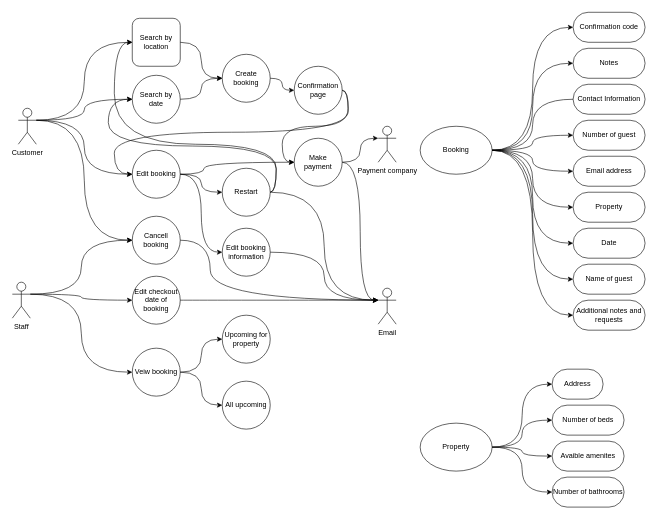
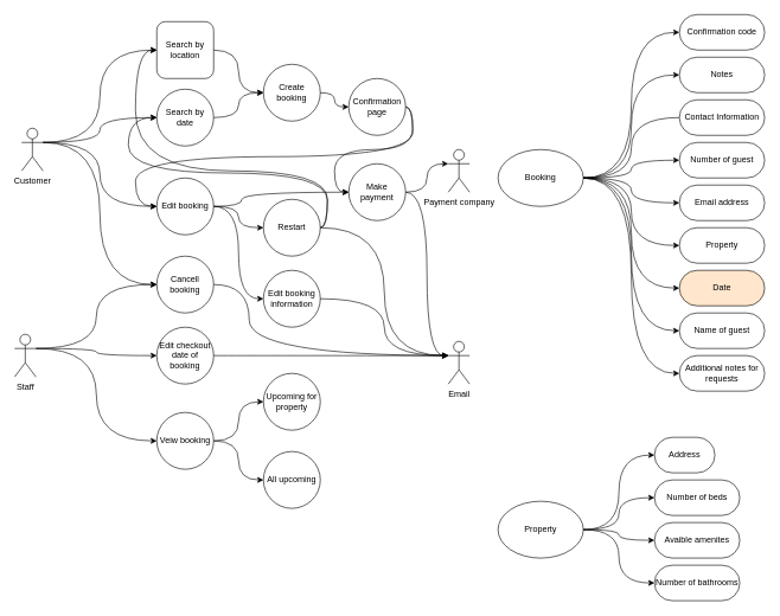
  <mxCell id="0" />
  <mxCell id="1" parent="0" />
  <mxCell id="2" value="Customer" style="shape=umlActor;verticalLabelPosition=bottom;verticalAlign=top;html=1;outlineConnect=0;" parent="1" vertex="1"><mxGeometry x="30" y="180" width="30" height="60" as="geometry" /></mxCell>
  <mxCell id="3" value="Staff" style="shape=umlActor;verticalLabelPosition=bottom;verticalAlign=top;html=1;outlineConnect=0;" parent="1" vertex="1"><mxGeometry x="20" y="470" width="30" height="60" as="geometry" /></mxCell>
  <mxCell id="4" value="Property" style="ellipse;whiteSpace=wrap;html=1;" parent="1" vertex="1"><mxGeometry x="700" y="705" width="120" height="80" as="geometry" /></mxCell>
  <mxCell id="5" value="Address" style="rounded=1;whiteSpace=wrap;html=1;arcSize=50;" parent="1" vertex="1"><mxGeometry x="920" y="615" width="85" height="50" as="geometry" /></mxCell>
  <mxCell id="6" value="Avaible amenites" style="rounded=1;whiteSpace=wrap;html=1;arcSize=50;" parent="1" vertex="1"><mxGeometry x="920" y="735" width="120" height="50" as="geometry" /></mxCell>
  <mxCell id="7" value="Number of beds" style="rounded=1;whiteSpace=wrap;html=1;arcSize=50;" parent="1" vertex="1"><mxGeometry x="920" y="675" width="120" height="50" as="geometry" /></mxCell>
  <mxCell id="8" value="Number of bathrooms" style="rounded=1;whiteSpace=wrap;html=1;arcSize=50;" parent="1" vertex="1"><mxGeometry x="920" y="795" width="120" height="50" as="geometry" /></mxCell>
  <mxCell id="9" value="Booking" style="ellipse;whiteSpace=wrap;html=1;" parent="1" vertex="1"><mxGeometry x="700" y="210" width="120" height="80" as="geometry" /></mxCell>
  <mxCell id="10" value="Number of guest" style="rounded=1;whiteSpace=wrap;html=1;arcSize=50;" parent="1" vertex="1"><mxGeometry x="955" y="200" width="120" height="50" as="geometry" /></mxCell>
  <mxCell id="11" value="Name of guest" style="rounded=1;whiteSpace=wrap;html=1;arcSize=50;" parent="1" vertex="1"><mxGeometry x="955" y="440" width="120" height="50" as="geometry" /></mxCell>
  <mxCell id="12" value="Property" style="rounded=1;whiteSpace=wrap;html=1;arcSize=50;" parent="1" vertex="1"><mxGeometry x="955" y="320" width="120" height="50" as="geometry" /></mxCell>
  <mxCell id="13" value="Contact Information" style="rounded=1;whiteSpace=wrap;html=1;arcSize=50;" parent="1" vertex="1"><mxGeometry x="955" y="140" width="120" height="50" as="geometry" /></mxCell>
- <mxCell id="14" value="Date" style="rounded=1;whiteSpace=wrap;html=1;arcSize=50;" parent="1" vertex="1"><mxGeometry x="955" y="380" width="120" height="50" as="geometry" /></mxCell>
+ <mxCell id="14" value="Date" style="rounded=1;whiteSpace=wrap;html=1;arcSize=50;fillColor=#ffe6cc;" parent="1" vertex="1"><mxGeometry x="955" y="380" width="120" height="50" as="geometry" /></mxCell>
  <mxCell id="15" value="Email address" style="rounded=1;whiteSpace=wrap;html=1;arcSize=50;" parent="1" vertex="1"><mxGeometry x="955" y="260" width="120" height="50" as="geometry" /></mxCell>
  <mxCell id="16" value="" style="endArrow=none;html=1;rounded=0;exitX=1;exitY=0.5;exitDx=0;exitDy=0;entryX=0;entryY=0.5;entryDx=0;entryDy=0;edgeStyle=orthogonalEdgeStyle;elbow=vertical;curved=1;" parent="1" source="9" target="13" edge="1"><mxGeometry width="50" height="50" relative="1" as="geometry"><mxPoint x="845" y="80" as="sourcePoint" /><mxPoint x="895" y="30" as="targetPoint" /></mxGeometry></mxCell>
  <mxCell id="17" value="" style="endArrow=classic;html=1;rounded=0;entryX=0;entryY=0.5;entryDx=0;entryDy=0;exitX=1;exitY=0.5;exitDx=0;exitDy=0;edgeStyle=orthogonalEdgeStyle;elbow=vertical;curved=1;" parent="1" source="9" target="11" edge="1"><mxGeometry width="50" height="50" relative="1" as="geometry"><mxPoint x="845" y="80" as="sourcePoint" /><mxPoint x="895" y="30" as="targetPoint" /></mxGeometry></mxCell>
  <mxCell id="18" value="" style="endArrow=classic;html=1;rounded=0;exitX=1;exitY=0.5;exitDx=0;exitDy=0;entryX=0;entryY=0.5;entryDx=0;entryDy=0;edgeStyle=orthogonalEdgeStyle;elbow=vertical;curved=1;" parent="1" source="9" target="14" edge="1"><mxGeometry width="50" height="50" relative="1" as="geometry"><mxPoint x="845" y="80" as="sourcePoint" /><mxPoint x="895" y="30" as="targetPoint" /></mxGeometry></mxCell>
  <mxCell id="19" value="" style="endArrow=classic;html=1;rounded=0;entryX=0;entryY=0.5;entryDx=0;entryDy=0;exitX=1;exitY=0.5;exitDx=0;exitDy=0;edgeStyle=orthogonalEdgeStyle;elbow=vertical;curved=1;" parent="1" source="9" target="12" edge="1"><mxGeometry width="50" height="50" relative="1" as="geometry"><mxPoint x="845" y="80" as="sourcePoint" /><mxPoint x="895" y="30" as="targetPoint" /></mxGeometry></mxCell>
  <mxCell id="20" value="" style="endArrow=classic;html=1;rounded=0;exitX=1;exitY=0.5;exitDx=0;exitDy=0;entryX=0;entryY=0.5;entryDx=0;entryDy=0;edgeStyle=orthogonalEdgeStyle;elbow=vertical;curved=1;" parent="1" source="9" target="10" edge="1"><mxGeometry width="50" height="50" relative="1" as="geometry"><mxPoint x="845" y="80" as="sourcePoint" /><mxPoint x="895" y="30" as="targetPoint" /></mxGeometry></mxCell>
  <mxCell id="21" value="" style="endArrow=classic;html=1;rounded=0;exitX=1;exitY=0.5;exitDx=0;exitDy=0;entryX=0;entryY=0.5;entryDx=0;entryDy=0;edgeStyle=orthogonalEdgeStyle;elbow=vertical;curved=1;" parent="1" source="9" target="15" edge="1"><mxGeometry width="50" height="50" relative="1" as="geometry"><mxPoint x="845" y="80" as="sourcePoint" /><mxPoint x="895" y="30" as="targetPoint" /></mxGeometry></mxCell>
  <mxCell id="22" value="" style="endArrow=classic;html=1;rounded=0;exitX=1;exitY=0.5;exitDx=0;exitDy=0;entryX=0;entryY=0.5;entryDx=0;entryDy=0;edgeStyle=orthogonalEdgeStyle;elbow=vertical;curved=1;" parent="1" source="4" target="7" edge="1"><mxGeometry width="50" height="50" relative="1" as="geometry"><mxPoint x="425" y="905" as="sourcePoint" /><mxPoint x="625" y="740" as="targetPoint" /></mxGeometry></mxCell>
  <mxCell id="23" value="" style="endArrow=classic;html=1;rounded=0;exitX=1;exitY=0.5;exitDx=0;exitDy=0;entryX=0;entryY=0.5;entryDx=0;entryDy=0;edgeStyle=orthogonalEdgeStyle;elbow=vertical;curved=1;" parent="1" source="4" target="8" edge="1"><mxGeometry width="50" height="50" relative="1" as="geometry"><mxPoint x="420" y="1020" as="sourcePoint" /><mxPoint x="620" y="855" as="targetPoint" /></mxGeometry></mxCell>
  <mxCell id="24" value="" style="endArrow=classic;html=1;rounded=0;exitX=1;exitY=0.5;exitDx=0;exitDy=0;entryX=0;entryY=0.5;entryDx=0;entryDy=0;edgeStyle=orthogonalEdgeStyle;elbow=vertical;curved=1;" parent="1" source="4" target="6" edge="1"><mxGeometry width="50" height="50" relative="1" as="geometry"><mxPoint x="420" y="1020" as="sourcePoint" /><mxPoint x="620" y="855" as="targetPoint" /></mxGeometry></mxCell>
  <mxCell id="25" value="" style="endArrow=classic;html=1;rounded=0;exitX=1;exitY=0.5;exitDx=0;exitDy=0;entryX=0;entryY=0.5;entryDx=0;entryDy=0;edgeStyle=orthogonalEdgeStyle;elbow=vertical;curved=1;" parent="1" source="4" target="5" edge="1"><mxGeometry width="50" height="50" relative="1" as="geometry"><mxPoint x="420" y="1020" as="sourcePoint" /><mxPoint x="620" y="855" as="targetPoint" /></mxGeometry></mxCell>
  <mxCell id="26" value="Confirmation code" style="rounded=1;whiteSpace=wrap;html=1;arcSize=50;" parent="1" vertex="1"><mxGeometry x="955" y="20" width="120" height="50" as="geometry" /></mxCell>
  <mxCell id="27" value="Notes" style="rounded=1;whiteSpace=wrap;html=1;arcSize=50;" parent="1" vertex="1"><mxGeometry x="955" y="80" width="120" height="50" as="geometry" /></mxCell>
  <mxCell id="28" value="" style="endArrow=classic;html=1;rounded=0;exitX=1;exitY=0.5;exitDx=0;exitDy=0;entryX=0;entryY=0.5;entryDx=0;entryDy=0;edgeStyle=orthogonalEdgeStyle;curved=1;" parent="1" source="9" target="27" edge="1"><mxGeometry width="50" height="50" relative="1" as="geometry"><mxPoint x="645" y="235" as="sourcePoint" /><mxPoint x="845" y="70" as="targetPoint" /></mxGeometry></mxCell>
  <mxCell id="29" value="" style="endArrow=classic;html=1;rounded=0;exitX=1;exitY=0.5;exitDx=0;exitDy=0;entryX=0;entryY=0.5;entryDx=0;entryDy=0;edgeStyle=orthogonalEdgeStyle;curved=1;" parent="1" source="9" target="26" edge="1"><mxGeometry width="50" height="50" relative="1" as="geometry"><mxPoint x="645" y="235" as="sourcePoint" /><mxPoint x="845" y="70" as="targetPoint" /></mxGeometry></mxCell>
  <mxCell id="30" style="edgeStyle=orthogonalEdgeStyle;curved=1;rounded=0;orthogonalLoop=1;jettySize=auto;html=1;elbow=vertical;entryX=0;entryY=0.333;entryDx=0;entryDy=0;entryPerimeter=0;exitX=1;exitY=0.5;exitDx=0;exitDy=0;" parent="1" source="56" target="31" edge="1"><mxGeometry relative="1" as="geometry"><mxPoint x="440" y="700" as="targetPoint" /><mxPoint x="420" y="740" as="sourcePoint" /></mxGeometry></mxCell>
  <mxCell id="31" value="Payment company" style="shape=umlActor;verticalLabelPosition=bottom;verticalAlign=top;html=1;outlineConnect=0;" parent="1" vertex="1"><mxGeometry x="630" y="210" width="30" height="60" as="geometry" /></mxCell>
  <mxCell id="32" value="Create booking" style="ellipse;whiteSpace=wrap;html=1;aspect=fixed;" parent="1" vertex="1"><mxGeometry x="370" y="90" width="80" height="80" as="geometry" /></mxCell>
  <mxCell id="33" value="Cancell booking" style="ellipse;whiteSpace=wrap;html=1;aspect=fixed;" parent="1" vertex="1"><mxGeometry x="220" y="360" width="80" height="80" as="geometry" /></mxCell>
  <mxCell id="34" value="Edit booking" style="ellipse;whiteSpace=wrap;html=1;aspect=fixed;" parent="1" vertex="1"><mxGeometry x="220" y="250" width="80" height="80" as="geometry" /></mxCell>
  <mxCell id="35" value="" style="endArrow=classic;html=1;rounded=0;entryX=0;entryY=0.5;entryDx=0;entryDy=0;edgeStyle=orthogonalEdgeStyle;curved=1;exitX=1;exitY=0.333;exitDx=0;exitDy=0;exitPerimeter=0;" parent="1" source="2" target="34" edge="1"><mxGeometry width="50" height="50" relative="1" as="geometry"><mxPoint x="70" y="240" as="sourcePoint" /><mxPoint x="530" y="320" as="targetPoint" /></mxGeometry></mxCell>
  <mxCell id="36" value="" style="endArrow=classic;html=1;rounded=0;exitX=1;exitY=0.333;exitDx=0;exitDy=0;entryX=0;entryY=0.5;entryDx=0;entryDy=0;edgeStyle=orthogonalEdgeStyle;curved=1;exitPerimeter=0;" parent="1" source="2" target="41" edge="1"><mxGeometry width="50" height="50" relative="1" as="geometry"><mxPoint x="330" y="485" as="sourcePoint" /><mxPoint x="530" y="320" as="targetPoint" /></mxGeometry></mxCell>
  <mxCell id="37" value="" style="endArrow=classic;html=1;rounded=0;exitX=1;exitY=0.333;exitDx=0;exitDy=0;entryX=0;entryY=0.5;entryDx=0;entryDy=0;edgeStyle=orthogonalEdgeStyle;curved=1;exitPerimeter=0;" parent="1" source="3" target="33" edge="1"><mxGeometry width="50" height="50" relative="1" as="geometry"><mxPoint x="330" y="485" as="sourcePoint" /><mxPoint x="530" y="320" as="targetPoint" /></mxGeometry></mxCell>
  <mxCell id="38" value="" style="endArrow=classic;html=1;rounded=0;exitX=1;exitY=0.333;exitDx=0;exitDy=0;edgeStyle=orthogonalEdgeStyle;curved=1;entryX=0;entryY=0.5;entryDx=0;entryDy=0;exitPerimeter=0;" parent="1" source="2" target="33" edge="1"><mxGeometry width="50" height="50" relative="1" as="geometry"><mxPoint x="330" y="485" as="sourcePoint" /><mxPoint x="460" y="410" as="targetPoint" /></mxGeometry></mxCell>
  <mxCell id="39" value="" style="endArrow=classic;html=1;rounded=0;exitX=1;exitY=0.5;exitDx=0;exitDy=0;entryX=0;entryY=0.5;entryDx=0;entryDy=0;edgeStyle=orthogonalEdgeStyle;curved=1;" parent="1" source="34" target="56" edge="1"><mxGeometry width="50" height="50" relative="1" as="geometry"><mxPoint x="330" y="485" as="sourcePoint" /><mxPoint x="530" y="320" as="targetPoint" /><Array as="points"><mxPoint x="340" y="290" /><mxPoint x="340" y="270" /></Array></mxGeometry></mxCell>
  <mxCell id="40" value="Search by date" style="ellipse;whiteSpace=wrap;html=1;aspect=fixed;" parent="1" vertex="1"><mxGeometry x="220" y="125" width="80" height="80" as="geometry" /></mxCell>
  <mxCell id="41" value="Search by location" style="whiteSpace=wrap;html=1;aspect=fixed;rounded=1;" parent="1" vertex="1"><mxGeometry x="220" y="30" width="80" height="80" as="geometry" /></mxCell>
  <mxCell id="42" value="" style="endArrow=classic;html=1;rounded=0;exitX=1;exitY=0.333;exitDx=0;exitDy=0;entryX=0;entryY=0.5;entryDx=0;entryDy=0;edgeStyle=orthogonalEdgeStyle;curved=1;exitPerimeter=0;" parent="1" source="2" target="40" edge="1"><mxGeometry width="50" height="50" relative="1" as="geometry"><mxPoint x="330" y="475" as="sourcePoint" /><mxPoint x="530" y="310" as="targetPoint" /></mxGeometry></mxCell>
  <mxCell id="43" value="" style="endArrow=classic;html=1;rounded=0;exitX=1;exitY=0.5;exitDx=0;exitDy=0;entryX=0;entryY=0.5;entryDx=0;entryDy=0;edgeStyle=orthogonalEdgeStyle;curved=1;" parent="1" source="32" target="69" edge="1"><mxGeometry width="50" height="50" relative="1" as="geometry"><mxPoint x="330" y="475" as="sourcePoint" /><mxPoint x="530" y="310" as="targetPoint" /></mxGeometry></mxCell>
  <mxCell id="44" value="Veiw booking" style="ellipse;whiteSpace=wrap;html=1;aspect=fixed;" parent="1" vertex="1"><mxGeometry x="220" y="580" width="80" height="80" as="geometry" /></mxCell>
  <mxCell id="45" value="Email" style="shape=umlActor;verticalLabelPosition=bottom;verticalAlign=top;html=1;outlineConnect=0;" parent="1" vertex="1"><mxGeometry x="630" y="480" width="30" height="60" as="geometry" /></mxCell>
  <mxCell id="46" value="Restart" style="ellipse;whiteSpace=wrap;html=1;aspect=fixed;" parent="1" vertex="1"><mxGeometry x="370" y="280" width="80" height="80" as="geometry" /></mxCell>
  <mxCell id="47" value="" style="endArrow=classic;html=1;rounded=0;exitX=1;exitY=0.333;exitDx=0;exitDy=0;entryX=0;entryY=0.5;entryDx=0;entryDy=0;edgeStyle=orthogonalEdgeStyle;curved=1;exitPerimeter=0;" parent="1" source="3" target="44" edge="1"><mxGeometry width="50" height="50" relative="1" as="geometry"><mxPoint x="330" y="475" as="sourcePoint" /><mxPoint x="530" y="310" as="targetPoint" /></mxGeometry></mxCell>
  <mxCell id="48" value="" style="endArrow=classic;html=1;rounded=0;exitX=1;exitY=0.333;exitDx=0;exitDy=0;entryX=0;entryY=0.5;entryDx=0;entryDy=0;edgeStyle=orthogonalEdgeStyle;curved=1;exitPerimeter=0;" parent="1" source="3" target="59" edge="1"><mxGeometry width="50" height="50" relative="1" as="geometry"><mxPoint x="330" y="475" as="sourcePoint" /><mxPoint x="530" y="310" as="targetPoint" /></mxGeometry></mxCell>
  <mxCell id="49" value="" style="endArrow=classic;html=1;rounded=0;exitX=1;exitY=0.5;exitDx=0;exitDy=0;entryX=0;entryY=0.5;entryDx=0;entryDy=0;edgeStyle=orthogonalEdgeStyle;curved=1;" parent="1" source="34" target="46" edge="1"><mxGeometry width="50" height="50" relative="1" as="geometry"><mxPoint x="330" y="475" as="sourcePoint" /><mxPoint x="530" y="310" as="targetPoint" /></mxGeometry></mxCell>
  <mxCell id="50" value="All upcoming" style="ellipse;whiteSpace=wrap;html=1;aspect=fixed;" parent="1" vertex="1"><mxGeometry x="370" y="635" width="80" height="80" as="geometry" /></mxCell>
  <mxCell id="51" value="Upcoming for property" style="ellipse;whiteSpace=wrap;html=1;aspect=fixed;" parent="1" vertex="1"><mxGeometry x="370" y="525" width="80" height="80" as="geometry" /></mxCell>
  <mxCell id="52" value="" style="endArrow=classic;html=1;rounded=0;exitX=1;exitY=0.5;exitDx=0;exitDy=0;entryX=0;entryY=0.5;entryDx=0;entryDy=0;edgeStyle=orthogonalEdgeStyle;curved=1;" parent="1" source="44" target="50" edge="1"><mxGeometry width="50" height="50" relative="1" as="geometry"><mxPoint x="330" y="465" as="sourcePoint" /><mxPoint x="530" y="300" as="targetPoint" /></mxGeometry></mxCell>
  <mxCell id="53" value="" style="endArrow=classic;html=1;rounded=0;exitX=1;exitY=0.5;exitDx=0;exitDy=0;entryX=0;entryY=0.5;entryDx=0;entryDy=0;edgeStyle=orthogonalEdgeStyle;curved=1;" parent="1" source="44" target="51" edge="1"><mxGeometry width="50" height="50" relative="1" as="geometry"><mxPoint x="330" y="465" as="sourcePoint" /><mxPoint x="530" y="300" as="targetPoint" /></mxGeometry></mxCell>
  <mxCell id="54" value="" style="endArrow=classic;html=1;rounded=0;exitX=1;exitY=0.5;exitDx=0;exitDy=0;entryX=0;entryY=0.5;entryDx=0;entryDy=0;edgeStyle=orthogonalEdgeStyle;curved=1;" parent="1" source="34" target="65" edge="1"><mxGeometry width="50" height="50" relative="1" as="geometry"><mxPoint x="330" y="465" as="sourcePoint" /><mxPoint x="530" y="300" as="targetPoint" /></mxGeometry></mxCell>
  <mxCell id="55" value="" style="endArrow=none;html=1;rounded=0;exitX=1;exitY=0.5;exitDx=0;exitDy=0;entryX=0;entryY=0.333;entryDx=0;entryDy=0;edgeStyle=orthogonalEdgeStyle;curved=1;entryPerimeter=0;" parent="1" source="33" target="45" edge="1"><mxGeometry width="50" height="50" relative="1" as="geometry"><mxPoint x="300" y="400" as="sourcePoint" /><mxPoint x="510" y="220" as="targetPoint" /><Array as="points"><mxPoint x="350" y="400" /><mxPoint x="350" y="500" /></Array></mxGeometry></mxCell>
  <mxCell id="56" value="Make payment" style="ellipse;whiteSpace=wrap;html=1;aspect=fixed;" parent="1" vertex="1"><mxGeometry x="490" y="230" width="80" height="80" as="geometry" /></mxCell>
  <mxCell id="57" value="" style="endArrow=classic;html=1;rounded=0;exitX=1;exitY=0.5;exitDx=0;exitDy=0;edgeStyle=orthogonalEdgeStyle;curved=1;entryX=0;entryY=0.333;entryDx=0;entryDy=0;entryPerimeter=0;" parent="1" source="56" target="45" edge="1"><mxGeometry width="50" height="50" relative="1" as="geometry"><mxPoint x="330" y="475" as="sourcePoint" /><mxPoint x="560" y="200" as="targetPoint" /></mxGeometry></mxCell>
  <mxCell id="58" value="" style="endArrow=classic;html=1;rounded=0;exitX=1;exitY=0.5;exitDx=0;exitDy=0;entryX=0;entryY=0.333;entryDx=0;entryDy=0;edgeStyle=orthogonalEdgeStyle;curved=1;entryPerimeter=0;" parent="1" source="46" target="45" edge="1"><mxGeometry width="50" height="50" relative="1" as="geometry"><mxPoint x="330" y="475" as="sourcePoint" /><mxPoint x="530" y="310" as="targetPoint" /></mxGeometry></mxCell>
  <mxCell id="59" value="Edit checkout date of booking" style="ellipse;whiteSpace=wrap;html=1;aspect=fixed;" parent="1" vertex="1"><mxGeometry x="220" y="460" width="80" height="80" as="geometry" /></mxCell>
  <mxCell id="60" value="" style="endArrow=classic;html=1;rounded=0;exitX=1;exitY=0.5;exitDx=0;exitDy=0;entryX=0;entryY=0.333;entryDx=0;entryDy=0;edgeStyle=orthogonalEdgeStyle;curved=1;entryPerimeter=0;" parent="1" source="59" target="45" edge="1"><mxGeometry width="50" height="50" relative="1" as="geometry"><mxPoint x="330" y="455" as="sourcePoint" /><mxPoint x="530" y="290" as="targetPoint" /></mxGeometry></mxCell>
  <mxCell id="61" value="" style="endArrow=classic;html=1;rounded=0;exitX=1;exitY=0.5;exitDx=0;exitDy=0;entryX=0;entryY=0.5;entryDx=0;entryDy=0;edgeStyle=orthogonalEdgeStyle;curved=1;" parent="1" source="40" target="32" edge="1"><mxGeometry width="50" height="50" relative="1" as="geometry"><mxPoint x="330" y="455" as="sourcePoint" /><mxPoint x="530" y="290" as="targetPoint" /></mxGeometry></mxCell>
  <mxCell id="62" value="" style="endArrow=classic;html=1;rounded=0;exitX=1;exitY=0.5;exitDx=0;exitDy=0;entryX=0;entryY=0.5;entryDx=0;entryDy=0;edgeStyle=orthogonalEdgeStyle;curved=1;" parent="1" source="41" target="32" edge="1"><mxGeometry width="50" height="50" relative="1" as="geometry"><mxPoint x="330" y="455" as="sourcePoint" /><mxPoint x="530" y="290" as="targetPoint" /></mxGeometry></mxCell>
- <mxCell id="63" value="Additional notes and requests" style="rounded=1;whiteSpace=wrap;html=1;arcSize=50;" parent="1" vertex="1"><mxGeometry x="955" y="500" width="120" height="50" as="geometry" /></mxCell>
+ <mxCell id="63" value="Additional notes for requests" style="rounded=1;whiteSpace=wrap;html=1;arcSize=50;" parent="1" vertex="1"><mxGeometry x="955" y="500" width="120" height="50" as="geometry" /></mxCell>
  <mxCell id="64" value="" style="endArrow=classic;html=1;rounded=0;exitX=1;exitY=0.5;exitDx=0;exitDy=0;entryX=0;entryY=0.5;entryDx=0;entryDy=0;edgeStyle=orthogonalEdgeStyle;curved=1;" parent="1" source="9" target="63" edge="1"><mxGeometry width="50" height="50" relative="1" as="geometry"><mxPoint x="330" y="455" as="sourcePoint" /><mxPoint x="530" y="290" as="targetPoint" /></mxGeometry></mxCell>
  <mxCell id="65" value="Edit booking information" style="ellipse;whiteSpace=wrap;html=1;aspect=fixed;" parent="1" vertex="1"><mxGeometry x="370" y="380" width="80" height="80" as="geometry" /></mxCell>
  <mxCell id="66" value="" style="endArrow=classic;html=1;rounded=0;exitX=1;exitY=0.5;exitDx=0;exitDy=0;entryX=0;entryY=0.333;entryDx=0;entryDy=0;edgeStyle=orthogonalEdgeStyle;curved=1;entryPerimeter=0;" parent="1" source="65" target="45" edge="1"><mxGeometry width="50" height="50" relative="1" as="geometry"><mxPoint x="330" y="445" as="sourcePoint" /><mxPoint x="530" y="280" as="targetPoint" /></mxGeometry></mxCell>
  <mxCell id="67" value="" style="endArrow=classic;html=1;rounded=0;exitX=1;exitY=0.5;exitDx=0;exitDy=0;entryX=0;entryY=0.5;entryDx=0;entryDy=0;edgeStyle=orthogonalEdgeStyle;curved=1;" parent="1" source="46" target="40" edge="1"><mxGeometry width="50" height="50" relative="1" as="geometry"><mxPoint x="360" y="405" as="sourcePoint" /><mxPoint x="560" y="240" as="targetPoint" /><Array as="points"><mxPoint x="460" y="320" /><mxPoint x="460" y="243" /><mxPoint x="180" y="243" /><mxPoint x="180" y="165" /></Array></mxGeometry></mxCell>
  <mxCell id="68" value="" style="endArrow=classic;html=1;rounded=0;exitX=1;exitY=0.5;exitDx=0;exitDy=0;entryX=0;entryY=0.5;entryDx=0;entryDy=0;edgeStyle=orthogonalEdgeStyle;curved=1;" parent="1" source="46" target="41" edge="1"><mxGeometry width="50" height="50" relative="1" as="geometry"><mxPoint x="360" y="405" as="sourcePoint" /><mxPoint x="560" y="240" as="targetPoint" /><Array as="points"><mxPoint x="460" y="320" /><mxPoint x="460" y="240" /><mxPoint x="190" y="240" /><mxPoint x="190" y="70" /></Array></mxGeometry></mxCell>
  <mxCell id="69" value="Confirmation page" style="ellipse;whiteSpace=wrap;html=1;aspect=fixed;" vertex="1" parent="1"><mxGeometry x="490" y="110" width="80" height="80" as="geometry" /></mxCell>
  <mxCell id="70" value="" style="endArrow=classic;html=1;rounded=0;edgeStyle=orthogonalEdgeStyle;curved=1;exitX=1;exitY=0.5;exitDx=0;exitDy=0;entryX=0;entryY=0.5;entryDx=0;entryDy=0;" edge="1" parent="1" source="69" target="34"><mxGeometry width="50" height="50" relative="1" as="geometry"><mxPoint x="440" y="190" as="sourcePoint" /><mxPoint x="510" y="210" as="targetPoint" /><Array as="points"><mxPoint x="580" y="150" /><mxPoint x="580" y="220" /><mxPoint x="190" y="220" /><mxPoint x="190" y="290" /></Array></mxGeometry></mxCell>
  <mxCell id="71" value="" style="endArrow=classic;html=1;rounded=0;edgeStyle=orthogonalEdgeStyle;curved=1;exitX=1;exitY=0.5;exitDx=0;exitDy=0;entryX=0;entryY=0.5;entryDx=0;entryDy=0;" edge="1" parent="1" source="69" target="56"><mxGeometry width="50" height="50" relative="1" as="geometry"><mxPoint x="580" y="160" as="sourcePoint" /><mxPoint x="230" y="300" as="targetPoint" /><Array as="points"><mxPoint x="580" y="150" /><mxPoint x="580" y="210" /><mxPoint x="470" y="210" /><mxPoint x="470" y="270" /></Array></mxGeometry></mxCell>
